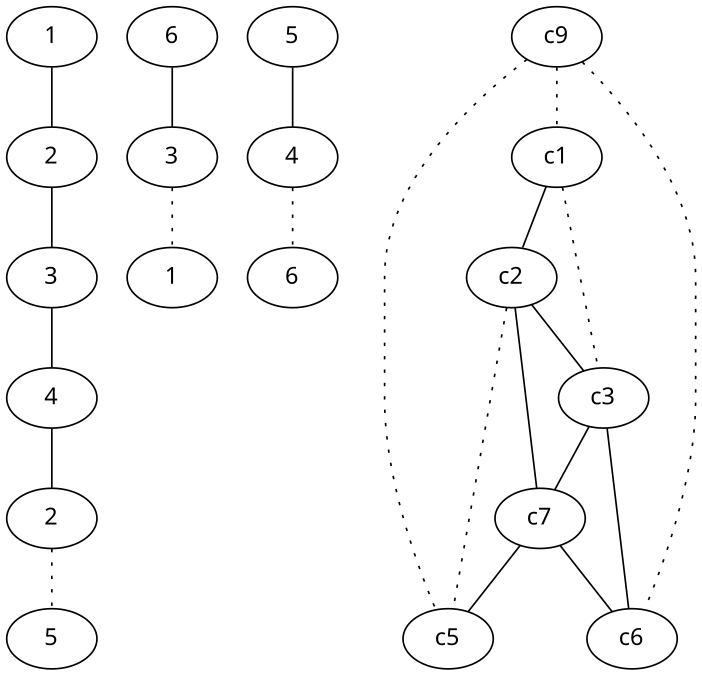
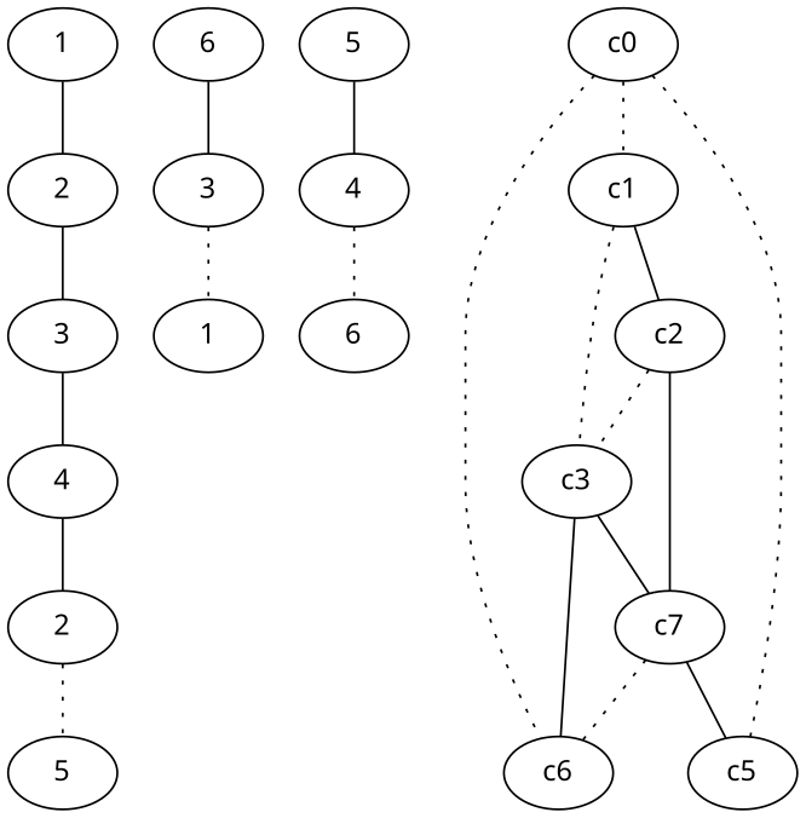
  graph {
    fontname="Noto Sans"
    node [fontname="Noto Sans"]
    edge [fontname="Noto Sans"]
    n1 [label=1]
    n2 [label=2]
    n3 [label=6]
    n4 [label=3]
    n5 [label=5]
    n6 [label=4]
    n7 [label=3]
    n8 [label=4]
    n9 [label=2]
    n10 [label=5]
    n11 [label=1]
    n12 [label=6]
-   c0 [label=c9]
+   c0
    c1
    c5
    c6
    c2
    c3
    n19 [label=c7]
    n1 -- n2
    n2 -- n7
    n3 -- n4
    n4 -- n11 [style=dotted]
    n5 -- n6
    n6 -- n12 [style=dotted]
    n7 -- n8
    n8 -- n9
    n9 -- n10 [style=dotted]
    c0 -- c1 [style=dotted]
    c0 -- c5 [style=dotted]
    c0 -- c6 [style=dotted]
    c1 -- c2
    c1 -- c3 [style=dotted]
-   c2 -- c5 [style=dotted]
-   c2 -- c3
+   c2 -- c3 [style=dotted]
    c2 -- n19
    c3 -- c6
    c3 -- n19
    n19 -- c5
-   n19 -- c6 [style=solid]
+   n19 -- c6 [style=dotted]
  }
